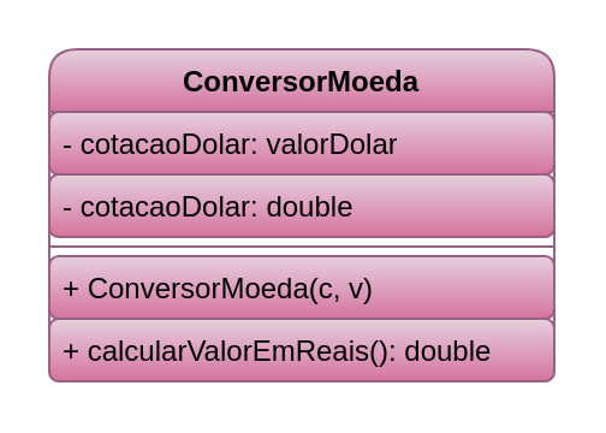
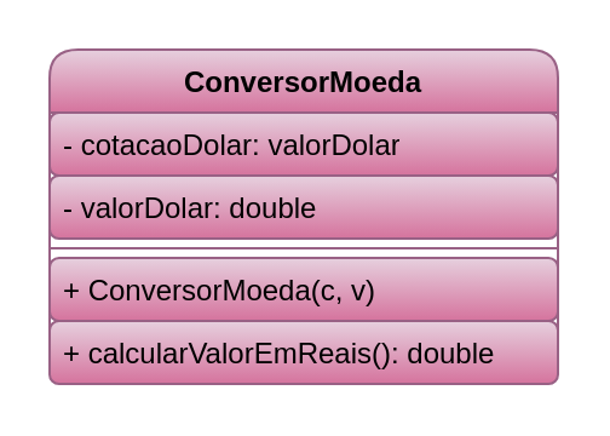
  <mxCell id="0" />
  <mxCell id="1" parent="0" />
  <mxCell id="2" value="ConversorMoeda" style="swimlane;fontStyle=1;align=center;verticalAlign=top;childLayout=stackLayout;horizontal=1;startSize=26;horizontalStack=0;resizeParent=1;resizeParentMax=0;resizeLast=0;collapsible=1;marginBottom=0;whiteSpace=wrap;html=1;fillColor=#e6d0de;strokeColor=#996185;gradientColor=#d5739d;rounded=1;" vertex="1" parent="1"><mxGeometry x="20" y="20" width="210" height="138" as="geometry" /></mxCell>
  <mxCell id="3" value="- cotacaoDolar: valorDolar" style="text;strokeColor=#996185;fillColor=#e6d0de;align=left;verticalAlign=top;spacingLeft=4;spacingRight=4;overflow=hidden;rotatable=0;points=[[0,0.5],[1,0.5]];portConstraint=eastwest;whiteSpace=wrap;html=1;gradientColor=#d5739d;rounded=1;" vertex="1" parent="2"><mxGeometry y="26" width="210" height="26" as="geometry" /></mxCell>
- <mxCell id="4" value="- cotacaoDolar: double" style="text;strokeColor=#996185;fillColor=#e6d0de;align=left;verticalAlign=top;spacingLeft=4;spacingRight=4;overflow=hidden;rotatable=0;points=[[0,0.5],[1,0.5]];portConstraint=eastwest;whiteSpace=wrap;html=1;gradientColor=#d5739d;rounded=1;" vertex="1" parent="2"><mxGeometry y="52" width="210" height="26" as="geometry" /></mxCell>
+ <mxCell id="4" value="- valorDolar: double" style="text;strokeColor=#996185;fillColor=#e6d0de;align=left;verticalAlign=top;spacingLeft=4;spacingRight=4;overflow=hidden;rotatable=0;points=[[0,0.5],[1,0.5]];portConstraint=eastwest;whiteSpace=wrap;html=1;gradientColor=#d5739d;rounded=1;" vertex="1" parent="2"><mxGeometry y="52" width="210" height="26" as="geometry" /></mxCell>
  <mxCell id="5" value="" style="line;strokeWidth=1;fillColor=#e6d0de;align=left;verticalAlign=middle;spacingTop=-1;spacingLeft=3;spacingRight=3;rotatable=0;labelPosition=right;points=[];portConstraint=eastwest;strokeColor=#996185;gradientColor=#d5739d;rounded=1;" vertex="1" parent="2"><mxGeometry y="78" width="210" height="8" as="geometry" /></mxCell>
  <mxCell id="6" value="+ ConversorMoeda(c, v)" style="text;strokeColor=#996185;fillColor=#e6d0de;align=left;verticalAlign=top;spacingLeft=4;spacingRight=4;overflow=hidden;rotatable=0;points=[[0,0.5],[1,0.5]];portConstraint=eastwest;whiteSpace=wrap;html=1;gradientColor=#d5739d;rounded=1;" vertex="1" parent="2"><mxGeometry y="86" width="210" height="26" as="geometry" /></mxCell>
  <mxCell id="7" value="+ calcularValorEmReais(): double" style="text;strokeColor=#996185;fillColor=#e6d0de;align=left;verticalAlign=top;spacingLeft=4;spacingRight=4;overflow=hidden;rotatable=0;points=[[0,0.5],[1,0.5]];portConstraint=eastwest;whiteSpace=wrap;html=1;gradientColor=#d5739d;rounded=1;" vertex="1" parent="2"><mxGeometry y="112" width="210" height="26" as="geometry" /></mxCell>
